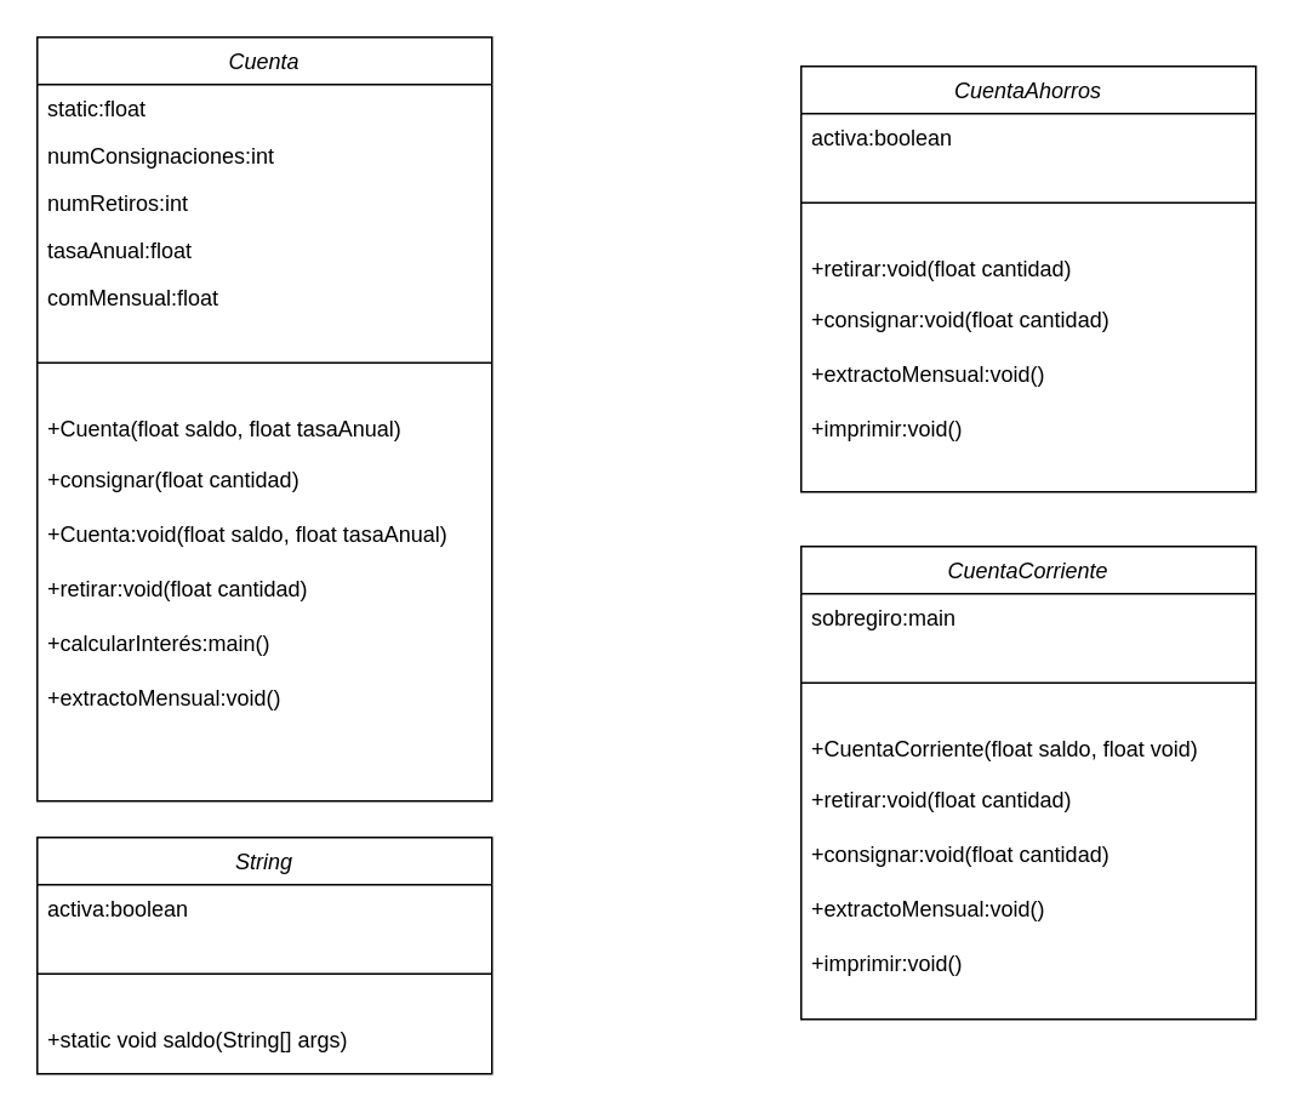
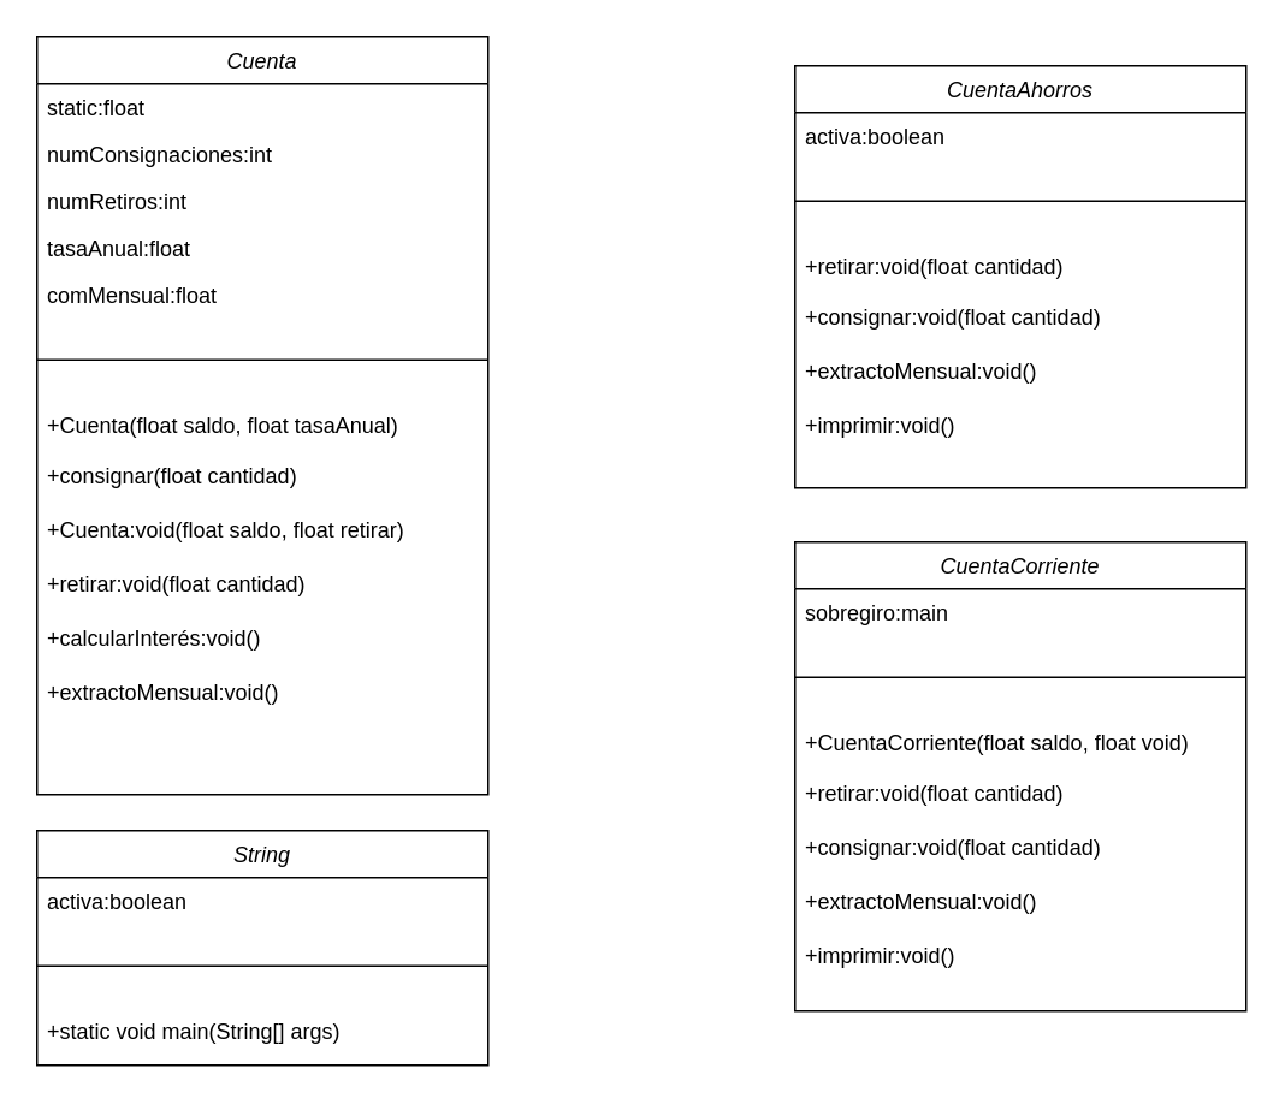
  <mxCell id="0" />
  <mxCell id="1" parent="0" />
  <mxCell id="2" value="CuentaAhorros" style="swimlane;fontStyle=2;align=center;verticalAlign=top;childLayout=stackLayout;horizontal=1;startSize=26;horizontalStack=0;resizeParent=1;resizeLast=0;collapsible=1;marginBottom=0;rounded=0;shadow=0;strokeWidth=1;" parent="1" vertex="1"><mxGeometry x="440" y="36" width="250" height="234" as="geometry"><mxRectangle x="230" y="140" width="160" height="26" as="alternateBounds" /></mxGeometry></mxCell>
  <mxCell id="3" value="activa:boolean" style="text;align=left;verticalAlign=top;spacingLeft=4;spacingRight=4;overflow=hidden;rotatable=0;points=[[0,0.5],[1,0.5]];portConstraint=eastwest;" parent="2" vertex="1"><mxGeometry y="26" width="250" height="26" as="geometry" /></mxCell>
  <mxCell id="4" value="" style="line;html=1;strokeWidth=1;align=left;verticalAlign=middle;spacingTop=-1;spacingLeft=3;spacingRight=3;rotatable=0;labelPosition=right;points=[];portConstraint=eastwest;" parent="2" vertex="1"><mxGeometry y="52" width="250" height="46" as="geometry" /></mxCell>
  <mxCell id="5" value="+retirar:void(float cantidad)" style="text;align=left;verticalAlign=top;spacingLeft=4;spacingRight=4;overflow=hidden;rotatable=0;points=[[0,0.5],[1,0.5]];portConstraint=eastwest;" vertex="1" parent="2"><mxGeometry y="98" width="250" height="28" as="geometry" /></mxCell>
  <mxCell id="6" value="+consignar:void(float cantidad)" style="text;align=left;verticalAlign=top;spacingLeft=4;spacingRight=4;overflow=hidden;rotatable=0;points=[[0,0.5],[1,0.5]];portConstraint=eastwest;" parent="2" vertex="1"><mxGeometry y="126" width="250" height="30" as="geometry" /></mxCell>
  <mxCell id="7" value="+extractoMensual:void()" style="text;align=left;verticalAlign=top;spacingLeft=4;spacingRight=4;overflow=hidden;rotatable=0;points=[[0,0.5],[1,0.5]];portConstraint=eastwest;" vertex="1" parent="2"><mxGeometry y="156" width="250" height="30" as="geometry" /></mxCell>
  <mxCell id="8" value="+imprimir:void()" style="text;align=left;verticalAlign=top;spacingLeft=4;spacingRight=4;overflow=hidden;rotatable=0;points=[[0,0.5],[1,0.5]];portConstraint=eastwest;" vertex="1" parent="2"><mxGeometry y="186" width="250" height="30" as="geometry" /></mxCell>
  <mxCell id="9" value="Cuenta" style="swimlane;fontStyle=2;align=center;verticalAlign=top;childLayout=stackLayout;horizontal=1;startSize=26;horizontalStack=0;resizeParent=1;resizeLast=0;collapsible=1;marginBottom=0;rounded=0;shadow=0;strokeWidth=1;" vertex="1" parent="1"><mxGeometry x="20" y="20" width="250" height="420" as="geometry"><mxRectangle x="230" y="140" width="160" height="26" as="alternateBounds" /></mxGeometry></mxCell>
  <mxCell id="10" value="static:float" style="text;align=left;verticalAlign=top;spacingLeft=4;spacingRight=4;overflow=hidden;rotatable=0;points=[[0,0.5],[1,0.5]];portConstraint=eastwest;" vertex="1" parent="9"><mxGeometry y="26" width="250" height="26" as="geometry" /></mxCell>
  <mxCell id="11" value="numConsignaciones:int" style="text;align=left;verticalAlign=top;spacingLeft=4;spacingRight=4;overflow=hidden;rotatable=0;points=[[0,0.5],[1,0.5]];portConstraint=eastwest;rounded=0;shadow=0;html=0;" vertex="1" parent="9"><mxGeometry y="52" width="250" height="26" as="geometry" /></mxCell>
  <mxCell id="12" value="numRetiros:int" style="text;align=left;verticalAlign=top;spacingLeft=4;spacingRight=4;overflow=hidden;rotatable=0;points=[[0,0.5],[1,0.5]];portConstraint=eastwest;rounded=0;shadow=0;html=0;" vertex="1" parent="9"><mxGeometry y="78" width="250" height="26" as="geometry" /></mxCell>
  <mxCell id="13" value="tasaAnual:float" style="text;align=left;verticalAlign=top;spacingLeft=4;spacingRight=4;overflow=hidden;rotatable=0;points=[[0,0.5],[1,0.5]];portConstraint=eastwest;rounded=0;shadow=0;html=0;" vertex="1" parent="9"><mxGeometry y="104" width="250" height="26" as="geometry" /></mxCell>
  <mxCell id="14" value="comMensual:float" style="text;align=left;verticalAlign=top;spacingLeft=4;spacingRight=4;overflow=hidden;rotatable=0;points=[[0,0.5],[1,0.5]];portConstraint=eastwest;rounded=0;shadow=0;html=0;" vertex="1" parent="9"><mxGeometry y="130" width="250" height="26" as="geometry" /></mxCell>
  <mxCell id="15" value="" style="line;html=1;strokeWidth=1;align=left;verticalAlign=middle;spacingTop=-1;spacingLeft=3;spacingRight=3;rotatable=0;labelPosition=right;points=[];portConstraint=eastwest;" vertex="1" parent="9"><mxGeometry y="156" width="250" height="46" as="geometry" /></mxCell>
  <mxCell id="16" value="+Cuenta(float saldo, float tasaAnual)" style="text;align=left;verticalAlign=top;spacingLeft=4;spacingRight=4;overflow=hidden;rotatable=0;points=[[0,0.5],[1,0.5]];portConstraint=eastwest;" vertex="1" parent="9"><mxGeometry y="202" width="250" height="28" as="geometry" /></mxCell>
  <mxCell id="17" value="+consignar(float cantidad)" style="text;align=left;verticalAlign=top;spacingLeft=4;spacingRight=4;overflow=hidden;rotatable=0;points=[[0,0.5],[1,0.5]];portConstraint=eastwest;" vertex="1" parent="9"><mxGeometry y="230" width="250" height="30" as="geometry" /></mxCell>
- <mxCell id="18" value="+Cuenta:void(float saldo, float tasaAnual)" style="text;align=left;verticalAlign=top;spacingLeft=4;spacingRight=4;overflow=hidden;rotatable=0;points=[[0,0.5],[1,0.5]];portConstraint=eastwest;" vertex="1" parent="9"><mxGeometry y="260" width="250" height="30" as="geometry" /></mxCell>
+ <mxCell id="18" value="+Cuenta:void(float saldo, float retirar)" style="text;align=left;verticalAlign=top;spacingLeft=4;spacingRight=4;overflow=hidden;rotatable=0;points=[[0,0.5],[1,0.5]];portConstraint=eastwest;" vertex="1" parent="9"><mxGeometry y="260" width="250" height="30" as="geometry" /></mxCell>
  <mxCell id="19" value="+retirar:void(float cantidad) " style="text;align=left;verticalAlign=top;spacingLeft=4;spacingRight=4;overflow=hidden;rotatable=0;points=[[0,0.5],[1,0.5]];portConstraint=eastwest;" vertex="1" parent="9"><mxGeometry y="290" width="250" height="30" as="geometry" /></mxCell>
- <mxCell id="20" value="+calcularInterés:main()" style="text;align=left;verticalAlign=top;spacingLeft=4;spacingRight=4;overflow=hidden;rotatable=0;points=[[0,0.5],[1,0.5]];portConstraint=eastwest;" vertex="1" parent="9"><mxGeometry y="320" width="250" height="30" as="geometry" /></mxCell>
+ <mxCell id="20" value="+calcularInterés:void()" style="text;align=left;verticalAlign=top;spacingLeft=4;spacingRight=4;overflow=hidden;rotatable=0;points=[[0,0.5],[1,0.5]];portConstraint=eastwest;" vertex="1" parent="9"><mxGeometry y="320" width="250" height="30" as="geometry" /></mxCell>
  <mxCell id="21" value="+extractoMensual:void()" style="text;align=left;verticalAlign=top;spacingLeft=4;spacingRight=4;overflow=hidden;rotatable=0;points=[[0,0.5],[1,0.5]];portConstraint=eastwest;" vertex="1" parent="9"><mxGeometry y="350" width="250" height="30" as="geometry" /></mxCell>
  <mxCell id="22" value="CuentaCorriente" style="swimlane;fontStyle=2;align=center;verticalAlign=top;childLayout=stackLayout;horizontal=1;startSize=26;horizontalStack=0;resizeParent=1;resizeLast=0;collapsible=1;marginBottom=0;rounded=0;shadow=0;strokeWidth=1;" vertex="1" parent="1"><mxGeometry x="440" y="300" width="250" height="260" as="geometry"><mxRectangle x="230" y="140" width="160" height="26" as="alternateBounds" /></mxGeometry></mxCell>
  <mxCell id="23" value="sobregiro:main" style="text;align=left;verticalAlign=top;spacingLeft=4;spacingRight=4;overflow=hidden;rotatable=0;points=[[0,0.5],[1,0.5]];portConstraint=eastwest;" vertex="1" parent="22"><mxGeometry y="26" width="250" height="26" as="geometry" /></mxCell>
  <mxCell id="24" value="" style="line;html=1;strokeWidth=1;align=left;verticalAlign=middle;spacingTop=-1;spacingLeft=3;spacingRight=3;rotatable=0;labelPosition=right;points=[];portConstraint=eastwest;" vertex="1" parent="22"><mxGeometry y="52" width="250" height="46" as="geometry" /></mxCell>
  <mxCell id="25" value="+CuentaCorriente(float saldo, float void)" style="text;align=left;verticalAlign=top;spacingLeft=4;spacingRight=4;overflow=hidden;rotatable=0;points=[[0,0.5],[1,0.5]];portConstraint=eastwest;" vertex="1" parent="22"><mxGeometry y="98" width="250" height="28" as="geometry" /></mxCell>
  <mxCell id="26" value="+retirar:void(float cantidad)" style="text;align=left;verticalAlign=top;spacingLeft=4;spacingRight=4;overflow=hidden;rotatable=0;points=[[0,0.5],[1,0.5]];portConstraint=eastwest;" vertex="1" parent="22"><mxGeometry y="126" width="250" height="30" as="geometry" /></mxCell>
  <mxCell id="27" value="+consignar:void(float cantidad)" style="text;align=left;verticalAlign=top;spacingLeft=4;spacingRight=4;overflow=hidden;rotatable=0;points=[[0,0.5],[1,0.5]];portConstraint=eastwest;" vertex="1" parent="22"><mxGeometry y="156" width="250" height="30" as="geometry" /></mxCell>
  <mxCell id="28" value="+extractoMensual:void()" style="text;align=left;verticalAlign=top;spacingLeft=4;spacingRight=4;overflow=hidden;rotatable=0;points=[[0,0.5],[1,0.5]];portConstraint=eastwest;" vertex="1" parent="22"><mxGeometry y="186" width="250" height="30" as="geometry" /></mxCell>
  <mxCell id="29" value="+imprimir:void()" style="text;align=left;verticalAlign=top;spacingLeft=4;spacingRight=4;overflow=hidden;rotatable=0;points=[[0,0.5],[1,0.5]];portConstraint=eastwest;" vertex="1" parent="22"><mxGeometry y="216" width="250" height="30" as="geometry" /></mxCell>
  <mxCell id="30" value="String" style="swimlane;fontStyle=2;align=center;verticalAlign=top;childLayout=stackLayout;horizontal=1;startSize=26;horizontalStack=0;resizeParent=1;resizeLast=0;collapsible=1;marginBottom=0;rounded=0;shadow=0;strokeWidth=1;" vertex="1" parent="1"><mxGeometry x="20" y="460" width="250" height="130" as="geometry"><mxRectangle x="230" y="140" width="160" height="26" as="alternateBounds" /></mxGeometry></mxCell>
  <mxCell id="31" value="activa:boolean" style="text;align=left;verticalAlign=top;spacingLeft=4;spacingRight=4;overflow=hidden;rotatable=0;points=[[0,0.5],[1,0.5]];portConstraint=eastwest;" vertex="1" parent="30"><mxGeometry y="26" width="250" height="26" as="geometry" /></mxCell>
  <mxCell id="32" value="" style="line;html=1;strokeWidth=1;align=left;verticalAlign=middle;spacingTop=-1;spacingLeft=3;spacingRight=3;rotatable=0;labelPosition=right;points=[];portConstraint=eastwest;" vertex="1" parent="30"><mxGeometry y="52" width="250" height="46" as="geometry" /></mxCell>
- <mxCell id="33" value="+static void saldo(String[] args)" style="text;align=left;verticalAlign=top;spacingLeft=4;spacingRight=4;overflow=hidden;rotatable=0;points=[[0,0.5],[1,0.5]];portConstraint=eastwest;" vertex="1" parent="30"><mxGeometry y="98" width="250" height="28" as="geometry" /></mxCell>
+ <mxCell id="33" value="+static void main(String[] args)" style="text;align=left;verticalAlign=top;spacingLeft=4;spacingRight=4;overflow=hidden;rotatable=0;points=[[0,0.5],[1,0.5]];portConstraint=eastwest;" vertex="1" parent="30"><mxGeometry y="98" width="250" height="28" as="geometry" /></mxCell>
